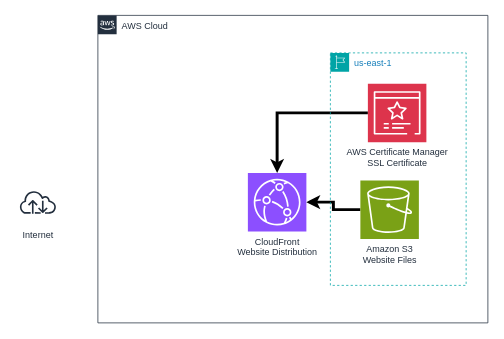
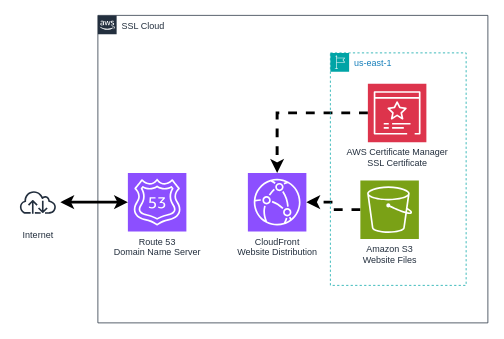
  <mxCell id="0" />
  <mxCell id="1" parent="0" />
- <mxCell id="2" value="AWS Cloud" style="points=[[0,0],[0.25,0],[0.5,0],[0.75,0],[1,0],[1,0.25],[1,0.5],[1,0.75],[1,1],[0.75,1],[0.5,1],[0.25,1],[0,1],[0,0.75],[0,0.5],[0,0.25]];outlineConnect=0;gradientColor=none;html=1;whiteSpace=wrap;fontSize=12;fontStyle=0;container=1;pointerEvents=0;collapsible=0;recursiveResize=0;shape=mxgraph.aws4.group;grIcon=mxgraph.aws4.group_aws_cloud_alt;strokeColor=#232F3E;fillColor=none;verticalAlign=top;align=left;spacingLeft=30;fontColor=#232F3E;dashed=0;" vertex="1" parent="1"><mxGeometry x="130" y="20" width="520" height="410" as="geometry" /></mxCell>
+ <mxCell id="2" value="SSL Cloud" style="points=[[0,0],[0.25,0],[0.5,0],[0.75,0],[1,0],[1,0.25],[1,0.5],[1,0.75],[1,1],[0.75,1],[0.5,1],[0.25,1],[0,1],[0,0.75],[0,0.5],[0,0.25]];outlineConnect=0;gradientColor=none;html=1;whiteSpace=wrap;fontSize=12;fontStyle=0;container=1;pointerEvents=0;collapsible=0;recursiveResize=0;shape=mxgraph.aws4.group;grIcon=mxgraph.aws4.group_aws_cloud_alt;strokeColor=#232F3E;fillColor=none;verticalAlign=top;align=left;spacingLeft=30;fontColor=#232F3E;dashed=0;" vertex="1" parent="1"><mxGeometry x="130" y="20" width="520" height="410" as="geometry" /></mxCell>
  <mxCell id="3" value="CloudFront&lt;div&gt;Website Distribution&lt;/div&gt;" style="sketch=0;points=[[0,0,0],[0.25,0,0],[0.5,0,0],[0.75,0,0],[1,0,0],[0,1,0],[0.25,1,0],[0.5,1,0],[0.75,1,0],[1,1,0],[0,0.25,0],[0,0.5,0],[0,0.75,0],[1,0.25,0],[1,0.5,0],[1,0.75,0]];outlineConnect=0;fontColor=#232F3E;fillColor=#8C4FFF;strokeColor=#ffffff;dashed=0;verticalLabelPosition=bottom;verticalAlign=top;align=center;html=1;fontSize=12;fontStyle=0;aspect=fixed;shape=mxgraph.aws4.resourceIcon;resIcon=mxgraph.aws4.cloudfront;" vertex="1" parent="2"><mxGeometry x="200" y="210" width="78" height="78" as="geometry" /></mxCell>
- <mxCell id="5" style="edgeStyle=orthogonalEdgeStyle;rounded=0;orthogonalLoop=1;jettySize=auto;html=1;strokeWidth=3.937;" edge="1" parent="2" source="8" target="3"><mxGeometry relative="1" as="geometry" /></mxCell>
- <mxCell id="6" style="edgeStyle=orthogonalEdgeStyle;rounded=0;orthogonalLoop=1;jettySize=auto;html=1;strokeWidth=3.937;" edge="1" parent="2" source="9" target="3"><mxGeometry relative="1" as="geometry" /></mxCell>
+ <mxCell id="4" value="Route 53&lt;div&gt;Domain Name Server&lt;/div&gt;" style="sketch=0;points=[[0,0,0],[0.25,0,0],[0.5,0,0],[0.75,0,0],[1,0,0],[0,1,0],[0.25,1,0],[0.5,1,0],[0.75,1,0],[1,1,0],[0,0.25,0],[0,0.5,0],[0,0.75,0],[1,0.25,0],[1,0.5,0],[1,0.75,0]];outlineConnect=0;fontColor=#232F3E;fillColor=#8C4FFF;strokeColor=#ffffff;dashed=0;verticalLabelPosition=bottom;verticalAlign=top;align=center;html=1;fontSize=12;fontStyle=0;aspect=fixed;shape=mxgraph.aws4.resourceIcon;resIcon=mxgraph.aws4.route_53;" vertex="1" parent="2"><mxGeometry x="40" y="210" width="78" height="78" as="geometry" /></mxCell>
+ <mxCell id="5" style="edgeStyle=orthogonalEdgeStyle;rounded=0;orthogonalLoop=1;jettySize=auto;html=1;strokeWidth=3.937;dashed=1;" edge="1" parent="2" source="8" target="3"><mxGeometry relative="1" as="geometry" /></mxCell>
+ <mxCell id="6" style="edgeStyle=orthogonalEdgeStyle;rounded=0;orthogonalLoop=1;jettySize=auto;html=1;strokeWidth=3.937;dashed=1;" edge="1" parent="2" source="9" target="3"><mxGeometry relative="1" as="geometry" /></mxCell>
  <mxCell id="7" value="us-east-1" style="points=[[0,0],[0.25,0],[0.5,0],[0.75,0],[1,0],[1,0.25],[1,0.5],[1,0.75],[1,1],[0.75,1],[0.5,1],[0.25,1],[0,1],[0,0.75],[0,0.5],[0,0.25]];outlineConnect=0;gradientColor=none;html=1;whiteSpace=wrap;fontSize=12;fontStyle=0;container=1;pointerEvents=0;collapsible=0;recursiveResize=0;shape=mxgraph.aws4.group;grIcon=mxgraph.aws4.group_region;strokeColor=#00A4A6;fillColor=none;verticalAlign=top;align=left;spacingLeft=30;fontColor=#147EBA;dashed=1;" vertex="1" parent="2"><mxGeometry x="310" y="50" width="181" height="310" as="geometry" /></mxCell>
  <mxCell id="8" value="AWS Certificate Manager&lt;div&gt;SSL Certificate&lt;/div&gt;" style="sketch=0;points=[[0,0,0],[0.25,0,0],[0.5,0,0],[0.75,0,0],[1,0,0],[0,1,0],[0.25,1,0],[0.5,1,0],[0.75,1,0],[1,1,0],[0,0.25,0],[0,0.5,0],[0,0.75,0],[1,0.25,0],[1,0.5,0],[1,0.75,0]];outlineConnect=0;fontColor=#232F3E;fillColor=#DD344C;strokeColor=#ffffff;dashed=0;verticalLabelPosition=bottom;verticalAlign=top;align=center;html=1;fontSize=12;fontStyle=0;aspect=fixed;shape=mxgraph.aws4.resourceIcon;resIcon=mxgraph.aws4.certificate_manager_3;" vertex="1" parent="7"><mxGeometry x="50" y="41" width="78" height="78" as="geometry" /></mxCell>
  <mxCell id="9" value="Amazon S3&lt;div&gt;Website Files&lt;/div&gt;" style="sketch=0;points=[[0,0,0],[0.25,0,0],[0.5,0,0],[0.75,0,0],[1,0,0],[0,1,0],[0.25,1,0],[0.5,1,0],[0.75,1,0],[1,1,0],[0,0.25,0],[0,0.5,0],[0,0.75,0],[1,0.25,0],[1,0.5,0],[1,0.75,0]];outlineConnect=0;fontColor=#232F3E;fillColor=#7AA116;strokeColor=#ffffff;dashed=0;verticalLabelPosition=bottom;verticalAlign=top;align=center;html=1;fontSize=12;fontStyle=0;aspect=fixed;shape=mxgraph.aws4.resourceIcon;resIcon=mxgraph.aws4.s3;" vertex="1" parent="7"><mxGeometry x="40" y="170" width="78" height="78" as="geometry" /></mxCell>
  <mxCell id="10" value="Internet" style="sketch=0;outlineConnect=0;fontColor=#232F3E;gradientColor=none;strokeColor=#232F3E;fillColor=#ffffff;dashed=0;verticalLabelPosition=bottom;verticalAlign=top;align=center;html=1;fontSize=12;fontStyle=0;aspect=fixed;shape=mxgraph.aws4.resourceIcon;resIcon=mxgraph.aws4.internet;" vertex="1" parent="1"><mxGeometry x="20" y="239" width="60" height="60" as="geometry" /></mxCell>
+ <mxCell id="11" value="" style="endArrow=classic;startArrow=classic;html=1;rounded=0;strokeWidth=3.937;" edge="1" parent="1" source="4" target="10"><mxGeometry width="50" height="50" relative="1" as="geometry"><mxPoint x="440" y="280" as="sourcePoint" /><mxPoint x="490" y="230" as="targetPoint" /></mxGeometry></mxCell>
